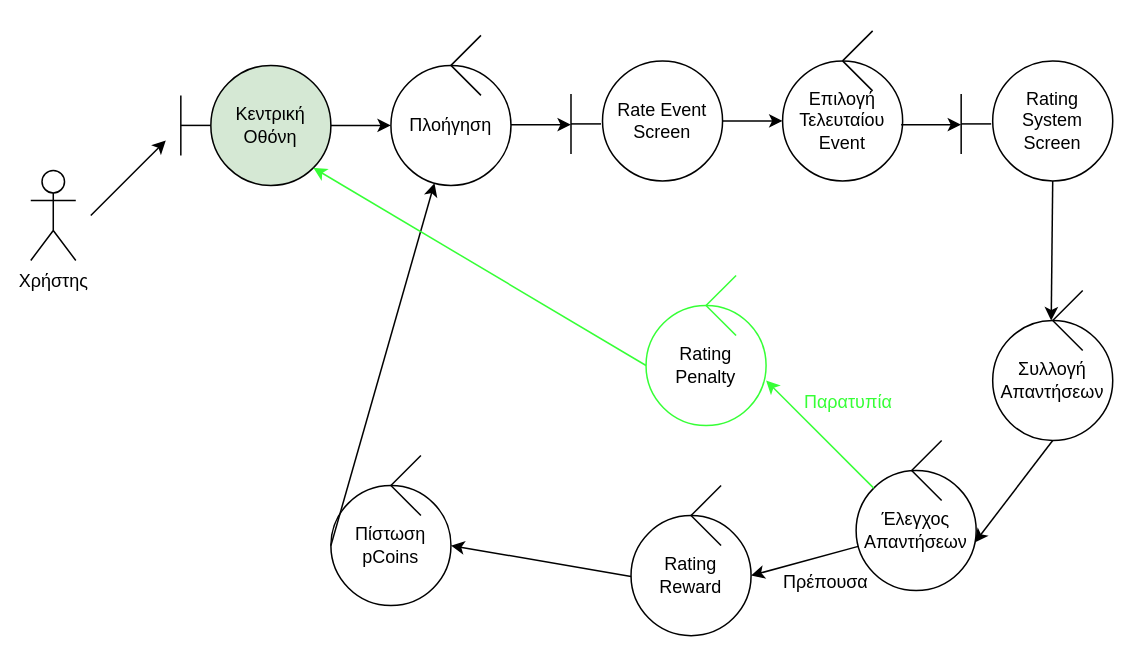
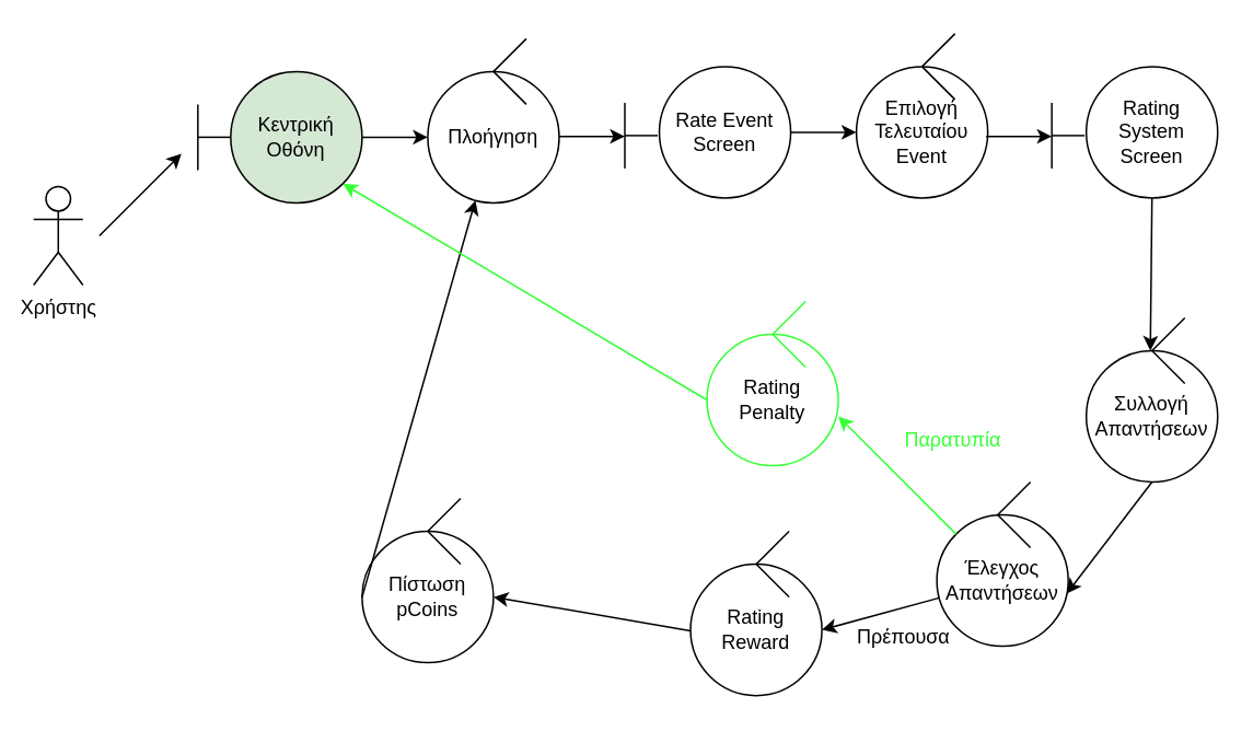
  <mxCell id="0" />
  <mxCell id="1" parent="0" />
  <mxCell id="2" value="Χρήστης" style="shape=umlActor;verticalLabelPosition=bottom;verticalAlign=top;html=1;outlineConnect=0;" parent="1" vertex="1"><mxGeometry x="20" y="113" width="30" height="60" as="geometry" /></mxCell>
  <mxCell id="3" value="" style="endArrow=none;html=1;rounded=0;" parent="1" edge="1"><mxGeometry width="50" height="50" relative="1" as="geometry"><mxPoint x="120" y="83" as="sourcePoint" /><mxPoint x="140" y="83" as="targetPoint" /></mxGeometry></mxCell>
  <mxCell id="4" value="" style="endArrow=none;html=1;rounded=0;" parent="1" edge="1"><mxGeometry width="50" height="50" relative="1" as="geometry"><mxPoint x="120" y="103" as="sourcePoint" /><mxPoint x="120" y="63" as="targetPoint" /></mxGeometry></mxCell>
  <mxCell id="5" value="" style="endArrow=classic;html=1;rounded=0;" parent="1" edge="1"><mxGeometry width="50" height="50" relative="1" as="geometry"><mxPoint x="60" y="143" as="sourcePoint" /><mxPoint x="110" y="93" as="targetPoint" /></mxGeometry></mxCell>
  <mxCell id="6" value="Κεντρική Οθόνη" style="ellipse;whiteSpace=wrap;html=1;aspect=fixed;fillColor=#d5e8d4;" parent="1" vertex="1"><mxGeometry x="140" y="43" width="80" height="80" as="geometry" /></mxCell>
  <mxCell id="7" value="Πλοήγηση" style="ellipse;whiteSpace=wrap;html=1;aspect=fixed;" parent="1" vertex="1"><mxGeometry x="260" y="43" width="80" height="80" as="geometry" /></mxCell>
  <mxCell id="8" value="" style="endArrow=none;html=1;rounded=0;" parent="1" edge="1"><mxGeometry width="50" height="50" relative="1" as="geometry"><mxPoint x="300" y="43" as="sourcePoint" /><mxPoint x="320" y="23" as="targetPoint" /></mxGeometry></mxCell>
  <mxCell id="9" value="" style="endArrow=none;html=1;rounded=0;" parent="1" edge="1"><mxGeometry width="50" height="50" relative="1" as="geometry"><mxPoint x="300" y="43" as="sourcePoint" /><mxPoint x="320" y="63" as="targetPoint" /></mxGeometry></mxCell>
  <mxCell id="10" value="" style="endArrow=classic;html=1;rounded=0;entryX=0;entryY=0.5;entryDx=0;entryDy=0;" parent="1" target="7" edge="1"><mxGeometry width="50" height="50" relative="1" as="geometry"><mxPoint x="220" y="83" as="sourcePoint" /><mxPoint x="310" y="93" as="targetPoint" /></mxGeometry></mxCell>
  <mxCell id="11" value="Rate Event Screen" style="ellipse;whiteSpace=wrap;html=1;aspect=fixed;" parent="1" vertex="1"><mxGeometry x="401" y="40" width="80" height="80" as="geometry" /></mxCell>
  <mxCell id="12" value="" style="endArrow=none;html=1;rounded=0;" parent="1" edge="1"><mxGeometry width="50" height="50" relative="1" as="geometry"><mxPoint x="380" y="102" as="sourcePoint" /><mxPoint x="380" y="62" as="targetPoint" /></mxGeometry></mxCell>
  <mxCell id="13" value="" style="endArrow=none;html=1;rounded=0;" parent="1" edge="1"><mxGeometry width="50" height="50" relative="1" as="geometry"><mxPoint x="380" y="82" as="sourcePoint" /><mxPoint x="400" y="82" as="targetPoint" /></mxGeometry></mxCell>
  <mxCell id="14" value="" style="endArrow=classic;html=1;rounded=0;entryX=0;entryY=0.5;entryDx=0;entryDy=0;" parent="1" edge="1"><mxGeometry width="50" height="50" relative="1" as="geometry"><mxPoint x="340" y="82.5" as="sourcePoint" /><mxPoint x="380" y="82.5" as="targetPoint" /></mxGeometry></mxCell>
  <mxCell id="15" value="Επιλογή Τελευταίου Event" style="ellipse;whiteSpace=wrap;html=1;aspect=fixed;" parent="1" vertex="1"><mxGeometry x="521" y="40" width="80" height="80" as="geometry" /></mxCell>
  <mxCell id="16" value="" style="endArrow=none;html=1;rounded=0;" parent="1" edge="1"><mxGeometry width="50" height="50" relative="1" as="geometry"><mxPoint x="561" y="40" as="sourcePoint" /><mxPoint x="581" y="20" as="targetPoint" /></mxGeometry></mxCell>
  <mxCell id="17" value="" style="endArrow=none;html=1;rounded=0;" parent="1" edge="1"><mxGeometry width="50" height="50" relative="1" as="geometry"><mxPoint x="561" y="40" as="sourcePoint" /><mxPoint x="581" y="60" as="targetPoint" /></mxGeometry></mxCell>
  <mxCell id="18" value="" style="endArrow=classic;html=1;rounded=0;entryX=0;entryY=0.5;entryDx=0;entryDy=0;" parent="1" target="15" edge="1"><mxGeometry width="50" height="50" relative="1" as="geometry"><mxPoint x="481" y="80" as="sourcePoint" /><mxPoint x="571" y="90" as="targetPoint" /></mxGeometry></mxCell>
  <mxCell id="19" value="" style="endArrow=none;html=1;rounded=0;" parent="1" edge="1"><mxGeometry width="50" height="50" relative="1" as="geometry"><mxPoint x="640" y="102" as="sourcePoint" /><mxPoint x="640" y="62" as="targetPoint" /></mxGeometry></mxCell>
  <mxCell id="20" value="" style="endArrow=none;html=1;rounded=0;" parent="1" edge="1"><mxGeometry width="50" height="50" relative="1" as="geometry"><mxPoint x="640" y="82" as="sourcePoint" /><mxPoint x="660" y="82" as="targetPoint" /></mxGeometry></mxCell>
  <mxCell id="21" value="" style="endArrow=classic;html=1;rounded=0;entryX=0;entryY=0.5;entryDx=0;entryDy=0;" parent="1" edge="1"><mxGeometry width="50" height="50" relative="1" as="geometry"><mxPoint x="600" y="82.5" as="sourcePoint" /><mxPoint x="640" y="82.5" as="targetPoint" /></mxGeometry></mxCell>
  <mxCell id="22" value="Rating System Screen" style="ellipse;whiteSpace=wrap;html=1;aspect=fixed;" parent="1" vertex="1"><mxGeometry x="661" y="40" width="80" height="80" as="geometry" /></mxCell>
  <mxCell id="23" value="Συλλογή Απαντήσεων" style="ellipse;whiteSpace=wrap;html=1;aspect=fixed;" parent="1" vertex="1"><mxGeometry x="661" y="213" width="80" height="80" as="geometry" /></mxCell>
  <mxCell id="24" value="" style="endArrow=none;html=1;rounded=0;" parent="1" edge="1"><mxGeometry width="50" height="50" relative="1" as="geometry"><mxPoint x="701" y="213" as="sourcePoint" /><mxPoint x="721" y="193" as="targetPoint" /></mxGeometry></mxCell>
  <mxCell id="25" value="" style="endArrow=none;html=1;rounded=0;" parent="1" edge="1"><mxGeometry width="50" height="50" relative="1" as="geometry"><mxPoint x="701" y="213" as="sourcePoint" /><mxPoint x="721" y="233" as="targetPoint" /></mxGeometry></mxCell>
  <mxCell id="26" value="" style="endArrow=classic;html=1;rounded=0;exitX=0.5;exitY=1;exitDx=0;exitDy=0;" parent="1" source="22" edge="1"><mxGeometry width="50" height="50" relative="1" as="geometry"><mxPoint x="621" y="253" as="sourcePoint" /><mxPoint x="700" y="213" as="targetPoint" /></mxGeometry></mxCell>
  <mxCell id="27" value="Έλεγχος Απαντήσεων" style="ellipse;whiteSpace=wrap;html=1;aspect=fixed;" parent="1" vertex="1"><mxGeometry x="570" y="313" width="80" height="80" as="geometry" /></mxCell>
  <mxCell id="28" value="" style="endArrow=none;html=1;rounded=0;" parent="1" edge="1"><mxGeometry width="50" height="50" relative="1" as="geometry"><mxPoint x="607" y="313" as="sourcePoint" /><mxPoint x="627" y="293" as="targetPoint" /></mxGeometry></mxCell>
  <mxCell id="29" value="" style="endArrow=none;html=1;rounded=0;" parent="1" edge="1"><mxGeometry width="50" height="50" relative="1" as="geometry"><mxPoint x="607" y="313" as="sourcePoint" /><mxPoint x="627" y="333" as="targetPoint" /></mxGeometry></mxCell>
  <mxCell id="30" value="" style="endArrow=classic;html=1;rounded=0;exitX=0.5;exitY=1;exitDx=0;exitDy=0;entryX=0.988;entryY=0.6;entryDx=0;entryDy=0;entryPerimeter=0;" parent="1" source="23" target="27" edge="1"><mxGeometry width="50" height="50" relative="1" as="geometry"><mxPoint x="380" y="163" as="sourcePoint" /><mxPoint x="430" y="113" as="targetPoint" /></mxGeometry></mxCell>
  <mxCell id="31" value="" style="endArrow=classic;html=1;rounded=0;" parent="1" source="27" edge="1"><mxGeometry width="50" height="50" relative="1" as="geometry"><mxPoint x="471" y="423" as="sourcePoint" /><mxPoint x="500" y="383" as="targetPoint" /></mxGeometry></mxCell>
  <mxCell id="32" value="Πρέπουσα" style="text;html=1;strokeColor=none;fillColor=none;align=center;verticalAlign=middle;whiteSpace=wrap;rounded=0;" parent="1" vertex="1"><mxGeometry x="520" y="373" width="60" height="30" as="geometry" /></mxCell>
  <mxCell id="33" value="Rating Reward" style="ellipse;whiteSpace=wrap;html=1;aspect=fixed;" parent="1" vertex="1"><mxGeometry x="420" y="343" width="80" height="80" as="geometry" /></mxCell>
  <mxCell id="34" value="" style="endArrow=none;html=1;rounded=0;" parent="1" edge="1"><mxGeometry width="50" height="50" relative="1" as="geometry"><mxPoint x="460" y="343" as="sourcePoint" /><mxPoint x="480" y="323" as="targetPoint" /></mxGeometry></mxCell>
  <mxCell id="35" value="" style="endArrow=none;html=1;rounded=0;" parent="1" edge="1"><mxGeometry width="50" height="50" relative="1" as="geometry"><mxPoint x="460" y="343" as="sourcePoint" /><mxPoint x="480" y="363" as="targetPoint" /></mxGeometry></mxCell>
  <mxCell id="36" value="Πίστωση pCoins" style="ellipse;whiteSpace=wrap;html=1;aspect=fixed;" vertex="1" parent="1"><mxGeometry x="220" y="323" width="80" height="80" as="geometry" /></mxCell>
  <mxCell id="37" value="" style="endArrow=none;html=1;rounded=0;" edge="1" parent="1"><mxGeometry width="50" height="50" relative="1" as="geometry"><mxPoint x="260" y="323" as="sourcePoint" /><mxPoint x="280" y="303" as="targetPoint" /></mxGeometry></mxCell>
  <mxCell id="38" value="" style="endArrow=none;html=1;rounded=0;" edge="1" parent="1"><mxGeometry width="50" height="50" relative="1" as="geometry"><mxPoint x="260" y="323" as="sourcePoint" /><mxPoint x="280" y="343" as="targetPoint" /></mxGeometry></mxCell>
  <mxCell id="39" value="" style="endArrow=classic;html=1;rounded=0;entryX=1;entryY=0.5;entryDx=0;entryDy=0;" edge="1" parent="1" target="36"><mxGeometry width="50" height="50" relative="1" as="geometry"><mxPoint x="419.999" y="383.525" as="sourcePoint" /><mxPoint x="348.59" y="403" as="targetPoint" /></mxGeometry></mxCell>
  <mxCell id="40" value="" style="endArrow=classic;html=1;rounded=0;exitX=0;exitY=0.5;exitDx=0;exitDy=0;" edge="1" parent="1" source="36" target="7"><mxGeometry width="50" height="50" relative="1" as="geometry"><mxPoint x="711" y="130" as="sourcePoint" /><mxPoint x="710" y="223" as="targetPoint" /></mxGeometry></mxCell>
  <mxCell id="41" value="" style="endArrow=classic;html=1;rounded=0;exitX=0;exitY=0;exitDx=0;exitDy=0;strokeColor=#36FF36;" edge="1" parent="1" source="27"><mxGeometry width="50" height="50" relative="1" as="geometry"><mxPoint x="532.96" y="233" as="sourcePoint" /><mxPoint x="510" y="253" as="targetPoint" /></mxGeometry></mxCell>
- <mxCell id="42" value="Παρατυπία" style="text;html=1;strokeColor=none;fillColor=none;align=center;verticalAlign=middle;whiteSpace=wrap;rounded=0;fontColor=#36FF36;" vertex="1" parent="1"><mxGeometry x="535" y="253" width="60" height="30" as="geometry" /></mxCell>
+ <mxCell id="42" value="Παρατυπία" style="text;html=1;strokeColor=none;fillColor=none;align=center;verticalAlign=middle;whiteSpace=wrap;rounded=0;fontColor=#36FF36;" vertex="1" parent="1"><mxGeometry x="550" y="253" width="60" height="30" as="geometry" /></mxCell>
  <mxCell id="43" value="Rating Penalty" style="ellipse;whiteSpace=wrap;html=1;aspect=fixed;strokeColor=#36FF36;" vertex="1" parent="1"><mxGeometry x="430" y="203" width="80" height="80" as="geometry" /></mxCell>
  <mxCell id="44" value="" style="endArrow=none;html=1;rounded=0;strokeColor=#36FF36;" edge="1" parent="1"><mxGeometry width="50" height="50" relative="1" as="geometry"><mxPoint x="470" y="203" as="sourcePoint" /><mxPoint x="490" y="183" as="targetPoint" /></mxGeometry></mxCell>
  <mxCell id="45" value="" style="endArrow=none;html=1;rounded=0;strokeColor=#36FF36;" edge="1" parent="1"><mxGeometry width="50" height="50" relative="1" as="geometry"><mxPoint x="470" y="203" as="sourcePoint" /><mxPoint x="490" y="223" as="targetPoint" /></mxGeometry></mxCell>
  <mxCell id="46" value="" style="endArrow=classic;html=1;rounded=0;exitX=0;exitY=0.5;exitDx=0;exitDy=0;strokeColor=#36FF36;entryX=1;entryY=1;entryDx=0;entryDy=0;" edge="1" parent="1" source="43" target="6"><mxGeometry width="50" height="50" relative="1" as="geometry"><mxPoint x="429.996" y="224.716" as="sourcePoint" /><mxPoint x="358.28" y="153" as="targetPoint" /></mxGeometry></mxCell>
